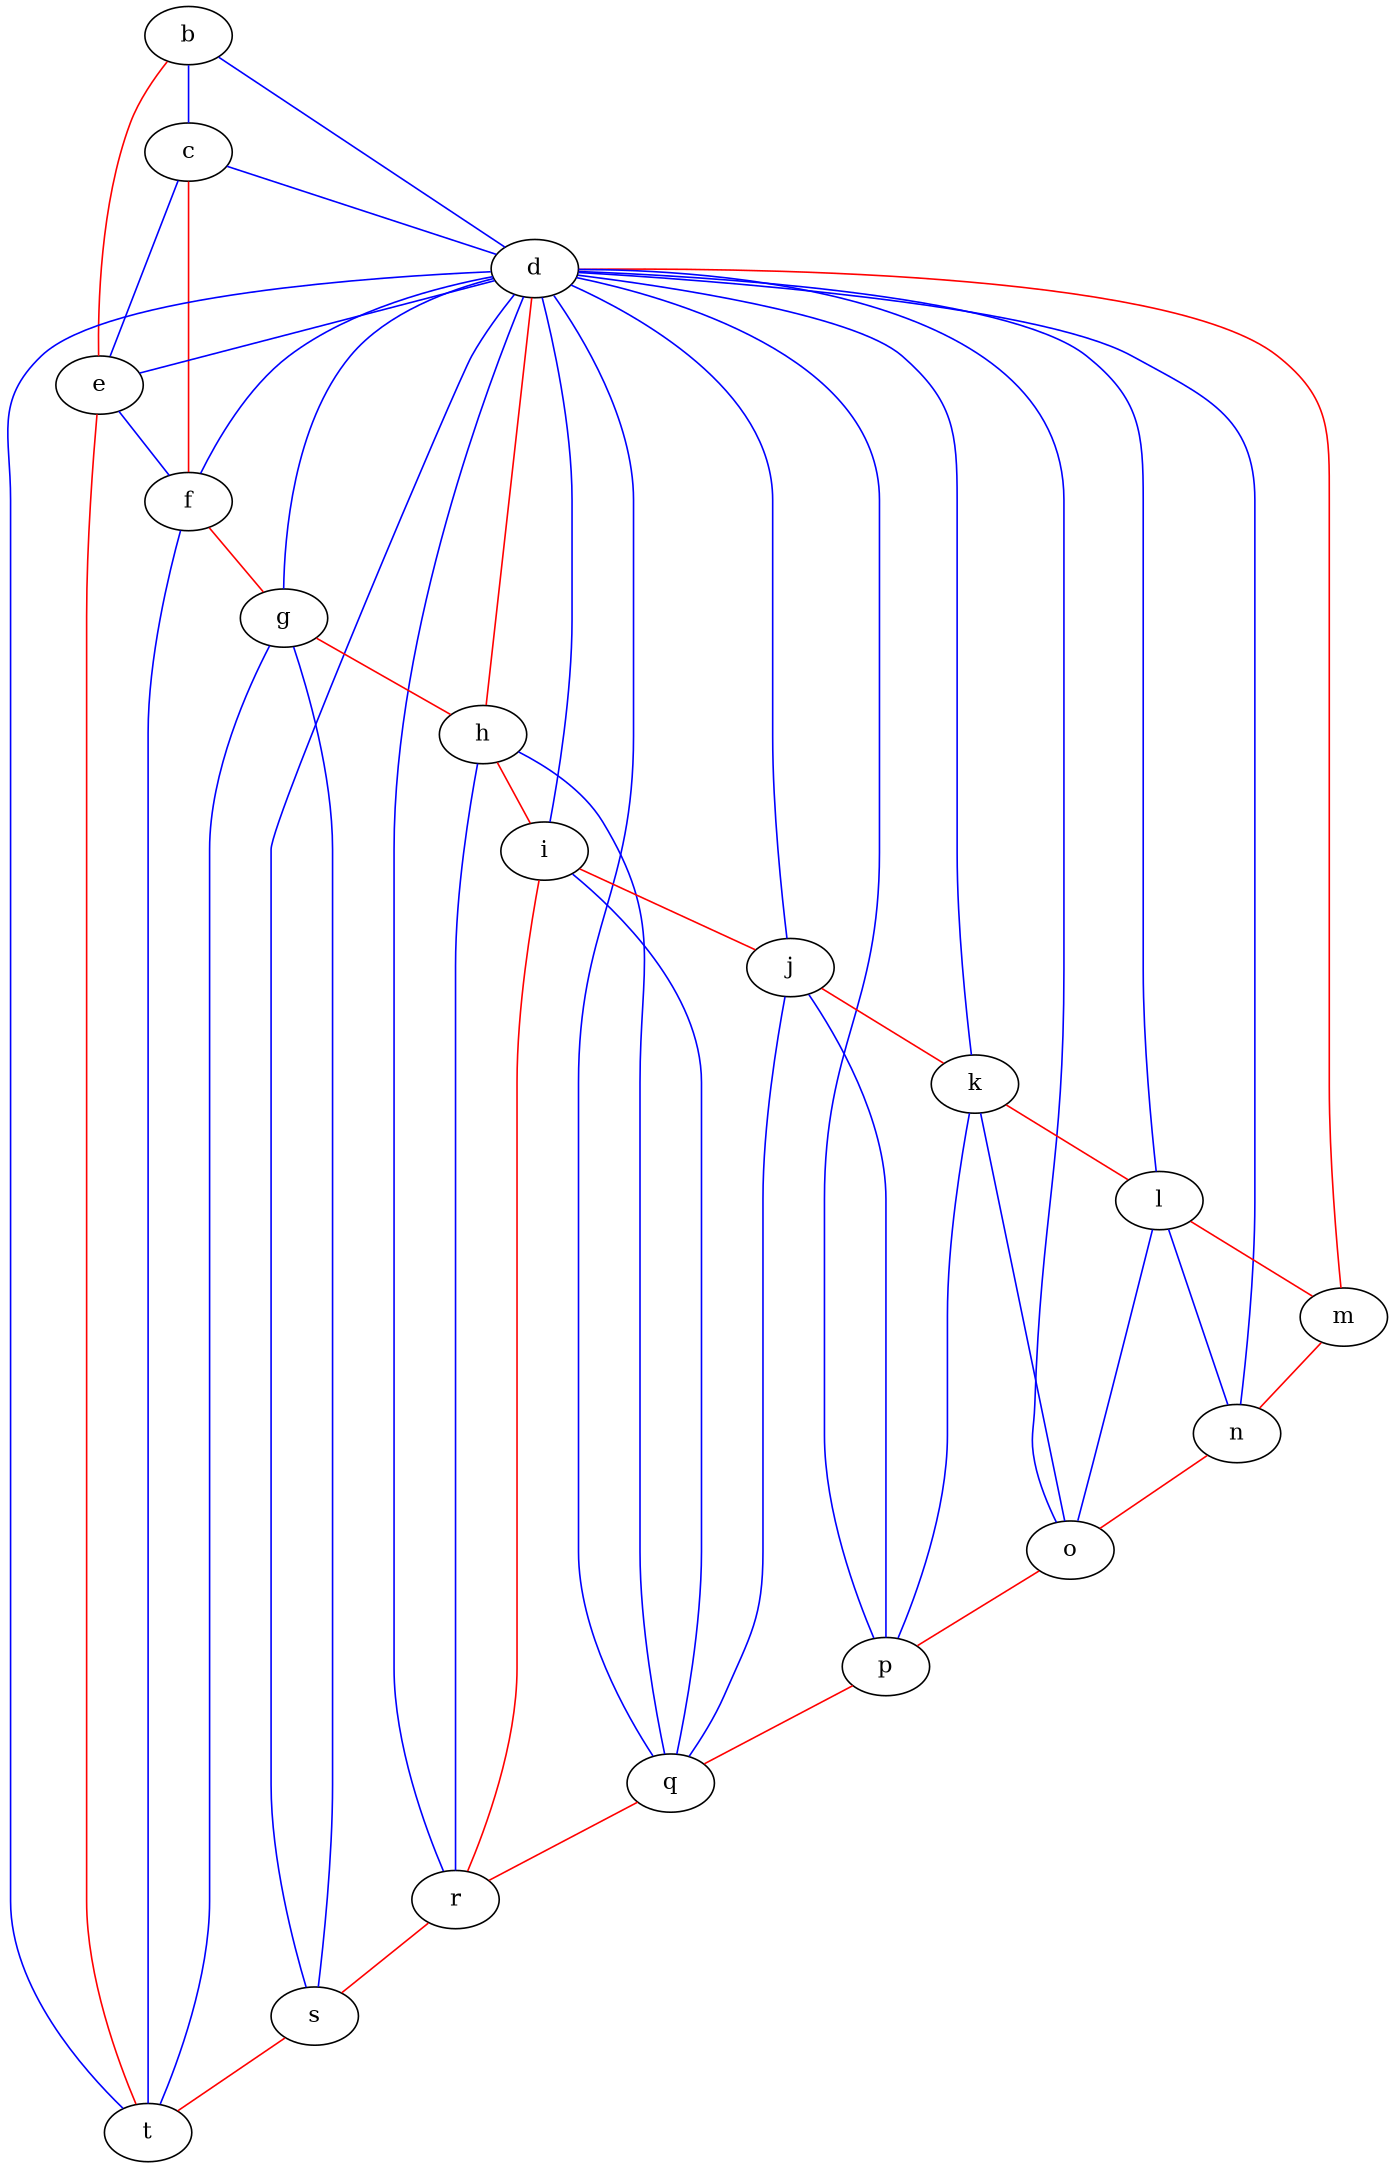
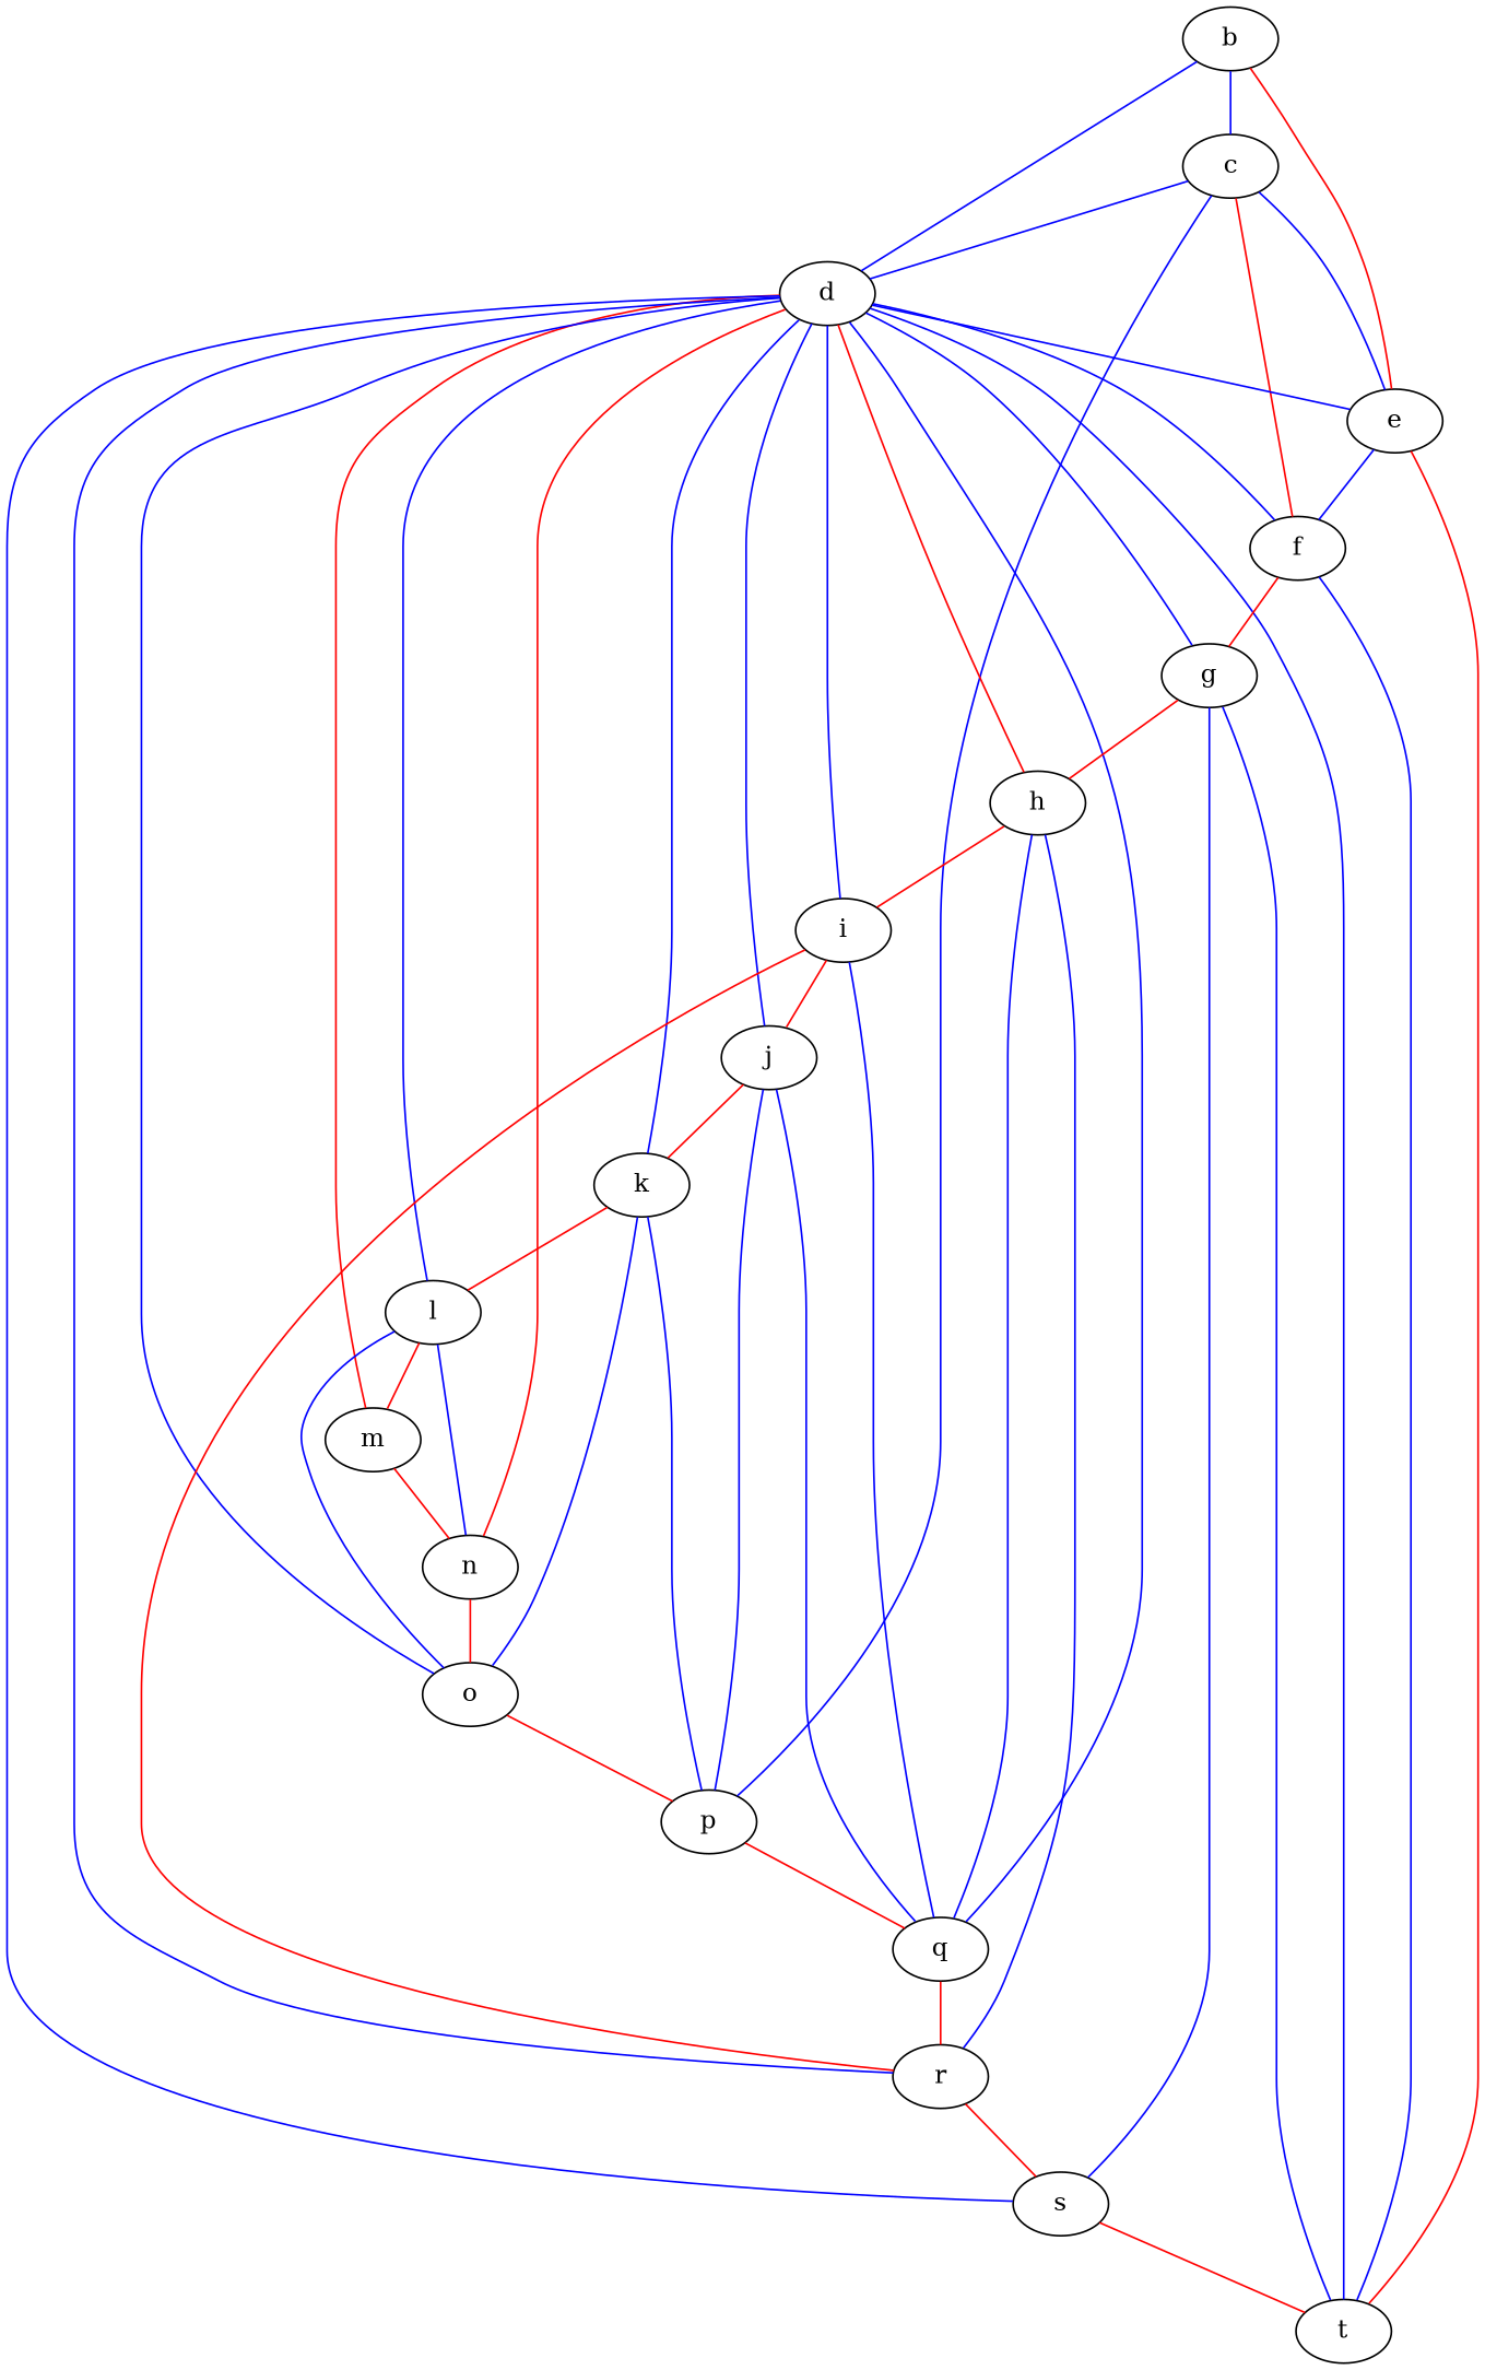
  graph {
    edge [color=blue]
    n1 [label=b]
    n2 [label=c]
    n3 [label=d]
    n4 [label=e]
    n5 [label=f]
    n6 [label=g]
    n7 [label=h]
    n8 [label=i]
    n9 [label=j]
    n10 [label=k]
    n11 [label=l]
    n12 [label=m]
    n13 [label=n]
    n14 [label=o]
    n15 [label=p]
    n16 [label=q]
    n17 [label=r]
    n18 [label=s]
    n19 [label=t]
    n1 -- n2
    n1 -- n3
    n1 -- n4 [color=red]
    n2 -- n3
    n2 -- n4
    n2 -- n5 [color=red]
    n3 -- n4
    n3 -- n5
    n3 -- n6
    n3 -- n7 [color=red]
    n3 -- n8
    n3 -- n9
    n3 -- n10
    n3 -- n11
    n3 -- n12 [color=red]
-   n3 -- n13
+   n3 -- n13 [color=red]
    n3 -- n14
-   n3 -- n15
+   n2 -- n15
    n3 -- n16
    n3 -- n17
    n3 -- n18
    n3 -- n19
    n4 -- n5
    n4 -- n19 [color=red]
    n5 -- n6 [color=red]
    n5 -- n19
    n6 -- n7 [color=red]
    n6 -- n18
    n6 -- n19
    n7 -- n8 [color=red]
    n7 -- n16
    n7 -- n17
    n8 -- n9 [color=red]
    n8 -- n16
    n8 -- n17 [color=red]
    n9 -- n10 [color=red]
    n9 -- n15
    n9 -- n16
    n10 -- n11 [color=red]
    n10 -- n14
    n10 -- n15
    n11 -- n12 [color=red]
    n11 -- n13
    n11 -- n14
    n12 -- n13 [color=red]
    n13 -- n14 [color=red]
    n14 -- n15 [color=red]
    n15 -- n16 [color=red]
    n16 -- n17 [color=red]
    n17 -- n18 [color=red]
    n18 -- n19 [color=red]
  }
